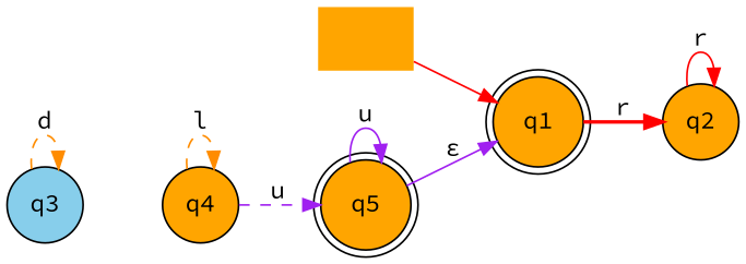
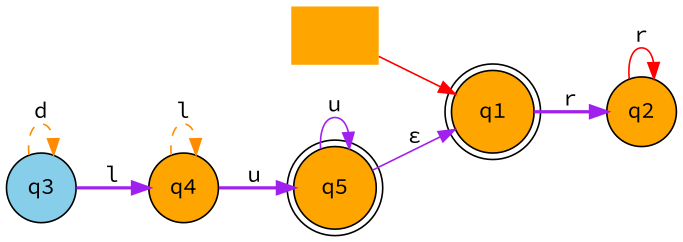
  digraph {
    fontname="Source Code Pro"
    rankdir=LR
    node [fillcolor=orange fontname="Source Code Pro" shape=circle style=filled]
    edge [color=purple fontname="Source Code Pro" style=solid]
    "" [shape=plaintext]
    n2 [label=q1 shape=doublecircle]
    n3 [label=q2]
    n4 [label=q5 shape=doublecircle]
    n5 [fillcolor=skyblue label=q3]
    n6 [label=q4]
    "" -> n2 [color=red]
-   n2 -> n3 [color=red label=r style=bold]
+   n2 -> n3 [label=r style=bold]
    n3 -> n3 [color=red label=r]
    n4 -> n2 [label="ε"]
    n4 -> n4 [label=u]
    n5 -> n5 [color=darkorange label=d style=dashed]
-   n6 -> n4 [label=u style=dashed]
+   n5 -> n6 [label=l style=bold]
+   n6 -> n4 [label=u style=bold]
    n6 -> n6 [color=darkorange label=l style=dashed]
  }
